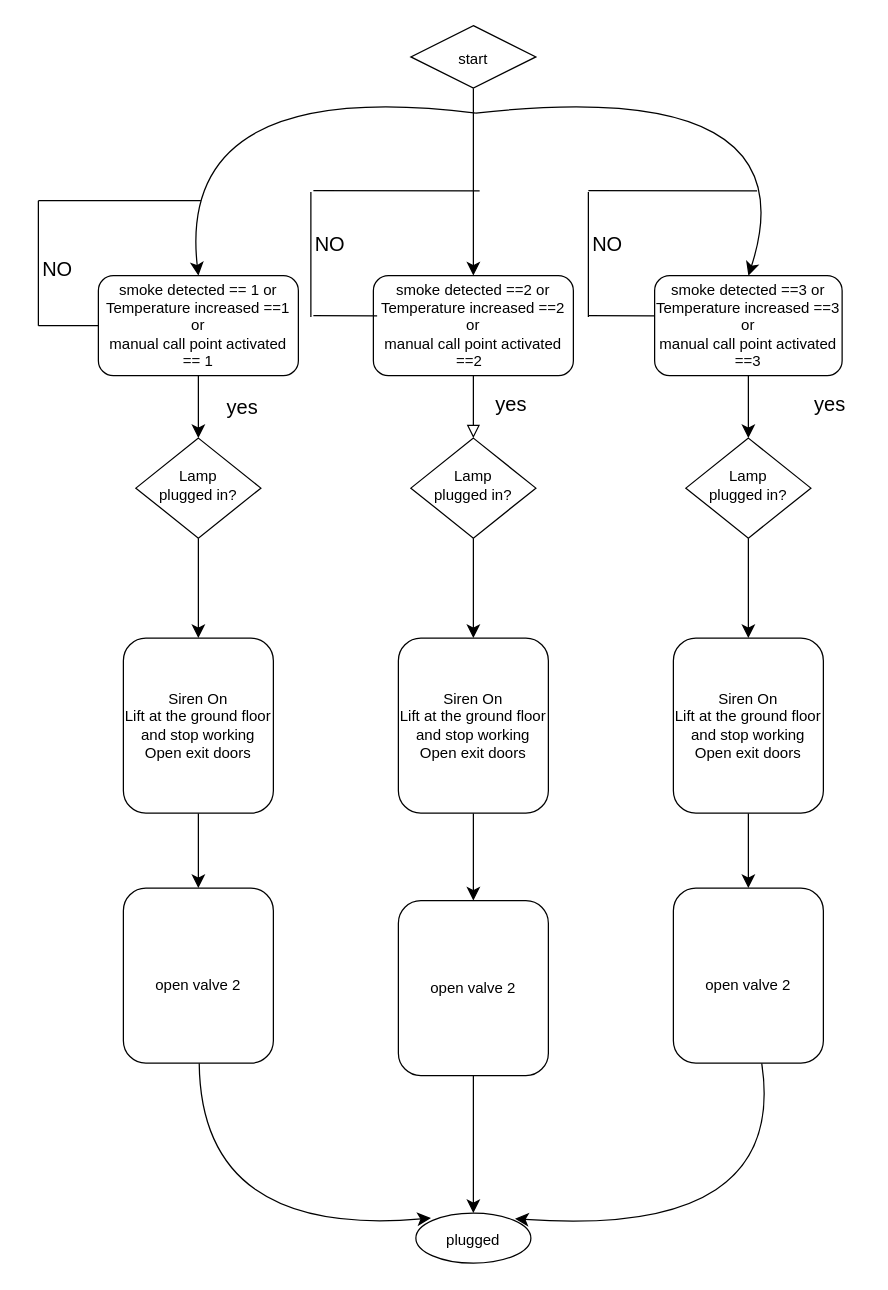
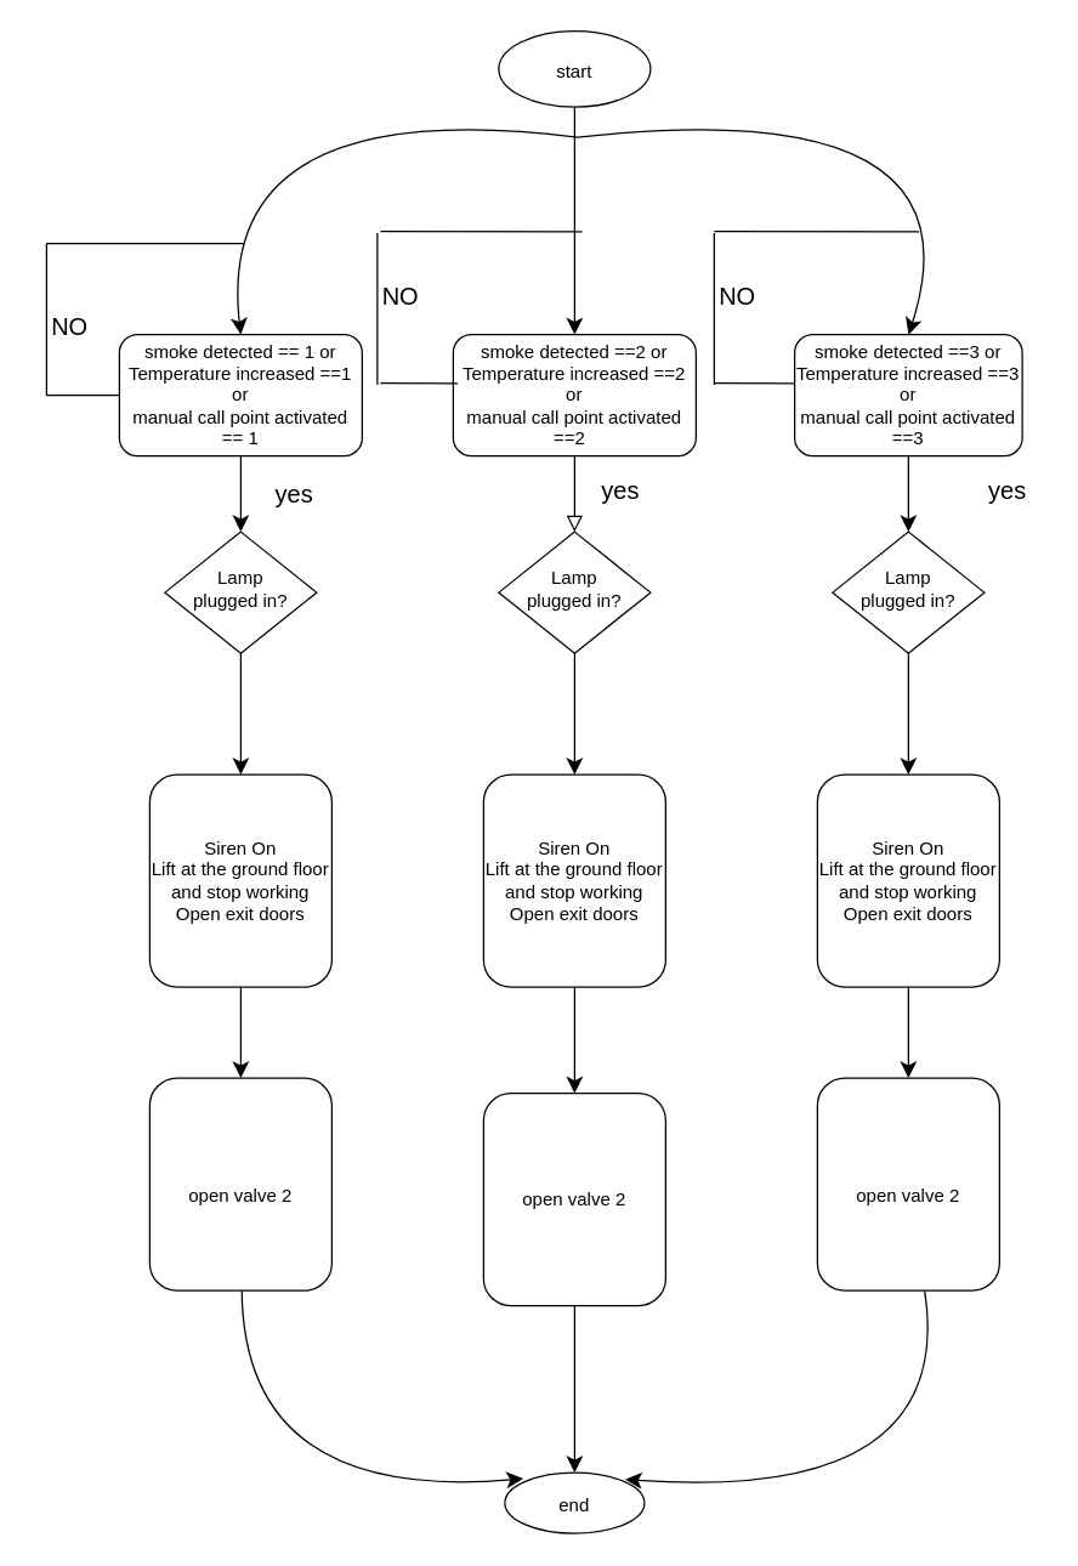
  <mxCell id="0" />
  <mxCell id="1" parent="0" />
  <mxCell id="2" value="" style="rounded=0;html=1;jettySize=auto;orthogonalLoop=1;fontSize=11;endArrow=block;endFill=0;endSize=8;strokeWidth=1;shadow=0;labelBackgroundColor=none;edgeStyle=orthogonalEdgeStyle;" parent="1" source="3" target="5" edge="1"><mxGeometry relative="1" as="geometry" /></mxCell>
  <mxCell id="3" value="smoke detected ==2 or&lt;br&gt;Temperature increased ==2 or&lt;br&gt;manual call point activated ==2&lt;span style=&quot;white-space: pre;&quot;&gt;&#09;&lt;/span&gt;" style="rounded=1;whiteSpace=wrap;html=1;fontSize=12;glass=0;strokeWidth=1;shadow=0;" parent="1" vertex="1"><mxGeometry x="298" y="220" width="160" height="80" as="geometry" /></mxCell>
  <mxCell id="4" style="edgeStyle=none;curved=1;rounded=0;orthogonalLoop=1;jettySize=auto;html=1;fontSize=12;startSize=8;endSize=8;" edge="1" parent="1" source="5" target="7"><mxGeometry relative="1" as="geometry" /></mxCell>
  <mxCell id="5" value="Lamp&lt;br&gt;plugged in?" style="rhombus;whiteSpace=wrap;html=1;shadow=0;fontFamily=Helvetica;fontSize=12;align=center;strokeWidth=1;spacing=6;spacingTop=-4;" parent="1" vertex="1"><mxGeometry x="328" y="350" width="100" height="80" as="geometry" /></mxCell>
  <mxCell id="6" style="edgeStyle=none;curved=1;rounded=0;orthogonalLoop=1;jettySize=auto;html=1;entryX=0.5;entryY=0;entryDx=0;entryDy=0;fontSize=12;startSize=8;endSize=8;" edge="1" parent="1" source="7" target="42"><mxGeometry relative="1" as="geometry" /></mxCell>
  <mxCell id="7" value="Siren On&lt;br&gt;Lift at the ground floor&lt;br&gt;and stop working&lt;br&gt;Open exit doors" style="rounded=1;whiteSpace=wrap;html=1;fontSize=12;glass=0;strokeWidth=1;shadow=0;" parent="1" vertex="1"><mxGeometry x="318" y="510" width="120" height="140" as="geometry" /></mxCell>
  <mxCell id="8" style="edgeStyle=none;curved=1;rounded=0;orthogonalLoop=1;jettySize=auto;html=1;entryX=0.5;entryY=0;entryDx=0;entryDy=0;fontSize=12;startSize=8;endSize=8;" edge="1" parent="1" source="9" target="3"><mxGeometry relative="1" as="geometry" /></mxCell>
- <mxCell id="9" value="&lt;font style=&quot;font-size: 12px;&quot;&gt;start&lt;/font&gt;" style="rhombus;whiteSpace=wrap;html=1;fontSize=16;" vertex="1" parent="1"><mxGeometry x="328" y="20" width="100" height="50" as="geometry" /></mxCell>
+ <mxCell id="9" value="&lt;font style=&quot;font-size: 12px;&quot;&gt;start&lt;/font&gt;" style="ellipse;whiteSpace=wrap;html=1;fontSize=16;" vertex="1" parent="1"><mxGeometry x="328" y="20" width="100" height="50" as="geometry" /></mxCell>
  <mxCell id="10" style="edgeStyle=none;curved=1;rounded=0;orthogonalLoop=1;jettySize=auto;html=1;entryX=0.5;entryY=0;entryDx=0;entryDy=0;fontSize=12;startSize=8;endSize=8;" edge="1" parent="1" source="11" target="15"><mxGeometry relative="1" as="geometry" /></mxCell>
  <mxCell id="11" value="Lamp&lt;br&gt;plugged in?" style="rhombus;whiteSpace=wrap;html=1;shadow=0;fontFamily=Helvetica;fontSize=12;align=center;strokeWidth=1;spacing=6;spacingTop=-4;" vertex="1" parent="1"><mxGeometry x="548" y="350" width="100" height="80" as="geometry" /></mxCell>
  <mxCell id="12" style="edgeStyle=none;curved=1;rounded=0;orthogonalLoop=1;jettySize=auto;html=1;fontSize=12;startSize=8;endSize=8;" edge="1" parent="1" source="13" target="17"><mxGeometry relative="1" as="geometry" /></mxCell>
  <mxCell id="13" value="Lamp&lt;br&gt;plugged in?" style="rhombus;whiteSpace=wrap;html=1;shadow=0;fontFamily=Helvetica;fontSize=12;align=center;strokeWidth=1;spacing=6;spacingTop=-4;" vertex="1" parent="1"><mxGeometry x="108" y="350" width="100" height="80" as="geometry" /></mxCell>
  <mxCell id="14" style="edgeStyle=none;curved=1;rounded=0;orthogonalLoop=1;jettySize=auto;html=1;entryX=0.5;entryY=0;entryDx=0;entryDy=0;fontSize=12;startSize=8;endSize=8;" edge="1" parent="1" source="15" target="40"><mxGeometry relative="1" as="geometry" /></mxCell>
  <mxCell id="15" value="Siren On&lt;br&gt;Lift at the ground floor&lt;br&gt;and stop working&lt;br&gt;Open exit doors&lt;br&gt;" style="rounded=1;whiteSpace=wrap;html=1;fontSize=12;glass=0;strokeWidth=1;shadow=0;" vertex="1" parent="1"><mxGeometry x="538" y="510" width="120" height="140" as="geometry" /></mxCell>
  <mxCell id="16" style="edgeStyle=none;curved=1;rounded=0;orthogonalLoop=1;jettySize=auto;html=1;entryX=0.5;entryY=0;entryDx=0;entryDy=0;fontSize=12;startSize=8;endSize=8;" edge="1" parent="1" source="17" target="38"><mxGeometry relative="1" as="geometry" /></mxCell>
  <mxCell id="17" value="Siren On&lt;br&gt;Lift at the ground floor&lt;br&gt;and stop working&lt;br&gt;Open exit doors&lt;br&gt;" style="rounded=1;whiteSpace=wrap;html=1;fontSize=12;glass=0;strokeWidth=1;shadow=0;" vertex="1" parent="1"><mxGeometry x="98" y="510" width="120" height="140" as="geometry" /></mxCell>
  <mxCell id="18" value="" style="edgeStyle=none;curved=1;rounded=0;orthogonalLoop=1;jettySize=auto;html=1;fontSize=12;startSize=8;endSize=8;" edge="1" parent="1" source="19" target="13"><mxGeometry relative="1" as="geometry" /></mxCell>
  <mxCell id="19" value="smoke detected == 1 or&lt;br&gt;Temperature increased ==1 or&lt;br&gt;manual call point activated == 1" style="rounded=1;whiteSpace=wrap;html=1;fontSize=12;glass=0;strokeWidth=1;shadow=0;" vertex="1" parent="1"><mxGeometry x="78" y="220" width="160" height="80" as="geometry" /></mxCell>
  <mxCell id="20" value="" style="edgeStyle=none;curved=1;rounded=0;orthogonalLoop=1;jettySize=auto;html=1;fontSize=12;startSize=8;endSize=8;" edge="1" parent="1" source="21" target="11"><mxGeometry relative="1" as="geometry" /></mxCell>
  <mxCell id="21" value="smoke detected ==3 or&lt;br&gt;Temperature increased ==3 or&lt;br&gt;manual call point activated ==3" style="rounded=1;whiteSpace=wrap;html=1;fontSize=12;glass=0;strokeWidth=1;shadow=0;" vertex="1" parent="1"><mxGeometry x="523" y="220" width="150" height="80" as="geometry" /></mxCell>
  <mxCell id="22" value="yes" style="text;html=1;align=center;verticalAlign=middle;resizable=0;points=[];autosize=1;strokeColor=none;fillColor=none;fontSize=16;" vertex="1" parent="1"><mxGeometry x="168" y="310" width="50" height="30" as="geometry" /></mxCell>
  <mxCell id="23" value="yes" style="text;html=1;align=center;verticalAlign=middle;resizable=0;points=[];autosize=1;strokeColor=none;fillColor=none;fontSize=16;" vertex="1" parent="1"><mxGeometry x="383" y="308" width="50" height="30" as="geometry" /></mxCell>
  <mxCell id="24" value="yes" style="text;html=1;align=center;verticalAlign=middle;resizable=0;points=[];autosize=1;strokeColor=none;fillColor=none;fontSize=16;" vertex="1" parent="1"><mxGeometry x="638" y="308" width="50" height="30" as="geometry" /></mxCell>
  <mxCell id="25" value="" style="endArrow=none;html=1;rounded=0;fontSize=12;startSize=8;endSize=8;curved=1;exitX=0;exitY=0.5;exitDx=0;exitDy=0;" edge="1" parent="1" source="19"><mxGeometry width="50" height="50" relative="1" as="geometry"><mxPoint x="470" y="350" as="sourcePoint" /><mxPoint x="30" y="260" as="targetPoint" /></mxGeometry></mxCell>
  <mxCell id="26" value="" style="endArrow=none;html=1;rounded=0;fontSize=12;startSize=8;endSize=8;curved=1;" edge="1" parent="1"><mxGeometry width="50" height="50" relative="1" as="geometry"><mxPoint x="30" y="260" as="sourcePoint" /><mxPoint x="30" y="160" as="targetPoint" /></mxGeometry></mxCell>
  <mxCell id="27" value="" style="endArrow=none;html=1;rounded=0;fontSize=12;startSize=8;endSize=8;curved=1;" edge="1" parent="1"><mxGeometry width="50" height="50" relative="1" as="geometry"><mxPoint x="30" y="160" as="sourcePoint" /><mxPoint x="160" y="160" as="targetPoint" /></mxGeometry></mxCell>
  <mxCell id="28" value="NO" style="text;html=1;align=center;verticalAlign=middle;resizable=0;points=[];autosize=1;strokeColor=none;fillColor=none;fontSize=16;" vertex="1" parent="1"><mxGeometry x="20" y="200" width="50" height="30" as="geometry" /></mxCell>
  <mxCell id="29" value="" style="endArrow=none;html=1;rounded=0;fontSize=12;startSize=8;endSize=8;curved=1;exitX=0;exitY=0.5;exitDx=0;exitDy=0;" edge="1" parent="1"><mxGeometry width="50" height="50" relative="1" as="geometry"><mxPoint x="301" y="252.29" as="sourcePoint" /><mxPoint x="250" y="252" as="targetPoint" /></mxGeometry></mxCell>
  <mxCell id="30" value="" style="endArrow=none;html=1;rounded=0;fontSize=12;startSize=8;endSize=8;curved=1;" edge="1" parent="1"><mxGeometry width="50" height="50" relative="1" as="geometry"><mxPoint x="248" y="253" as="sourcePoint" /><mxPoint x="248" y="153" as="targetPoint" /></mxGeometry></mxCell>
  <mxCell id="31" value="" style="endArrow=none;html=1;rounded=0;fontSize=12;startSize=8;endSize=8;curved=1;" edge="1" parent="1"><mxGeometry width="50" height="50" relative="1" as="geometry"><mxPoint x="250" y="152" as="sourcePoint" /><mxPoint x="383" y="152.29" as="targetPoint" /></mxGeometry></mxCell>
  <mxCell id="32" value="NO" style="text;html=1;align=center;verticalAlign=middle;resizable=0;points=[];autosize=1;strokeColor=none;fillColor=none;fontSize=16;" vertex="1" parent="1"><mxGeometry x="238" y="180.29" width="50" height="30" as="geometry" /></mxCell>
  <mxCell id="33" value="" style="endArrow=none;html=1;rounded=0;fontSize=12;startSize=8;endSize=8;curved=1;exitX=0;exitY=0.5;exitDx=0;exitDy=0;" edge="1" parent="1"><mxGeometry width="50" height="50" relative="1" as="geometry"><mxPoint x="523" y="252.29" as="sourcePoint" /><mxPoint x="470" y="252" as="targetPoint" /></mxGeometry></mxCell>
  <mxCell id="34" value="" style="endArrow=none;html=1;rounded=0;fontSize=12;startSize=8;endSize=8;curved=1;" edge="1" parent="1"><mxGeometry width="50" height="50" relative="1" as="geometry"><mxPoint x="470" y="253" as="sourcePoint" /><mxPoint x="470" y="153" as="targetPoint" /></mxGeometry></mxCell>
  <mxCell id="35" value="" style="endArrow=none;html=1;rounded=0;fontSize=12;startSize=8;endSize=8;curved=1;" edge="1" parent="1"><mxGeometry width="50" height="50" relative="1" as="geometry"><mxPoint x="470" y="152" as="sourcePoint" /><mxPoint x="605" y="152.29" as="targetPoint" /></mxGeometry></mxCell>
  <mxCell id="36" value="NO" style="text;html=1;align=center;verticalAlign=middle;resizable=0;points=[];autosize=1;strokeColor=none;fillColor=none;fontSize=16;" vertex="1" parent="1"><mxGeometry x="460" y="180.29" width="50" height="30" as="geometry" /></mxCell>
  <mxCell id="37" style="edgeStyle=none;curved=1;rounded=0;orthogonalLoop=1;jettySize=auto;html=1;entryX=0.131;entryY=0.099;entryDx=0;entryDy=0;entryPerimeter=0;fontSize=12;startSize=8;endSize=8;" edge="1" parent="1" source="38" target="45"><mxGeometry relative="1" as="geometry"><Array as="points"><mxPoint x="160" y="990" /></Array></mxGeometry></mxCell>
  <mxCell id="38" value="&lt;br&gt;open valve 2" style="rounded=1;whiteSpace=wrap;html=1;fontSize=12;glass=0;strokeWidth=1;shadow=0;" vertex="1" parent="1"><mxGeometry x="98" y="710" width="120" height="140" as="geometry" /></mxCell>
  <mxCell id="39" style="edgeStyle=none;curved=1;rounded=0;orthogonalLoop=1;jettySize=auto;html=1;fontSize=12;startSize=8;endSize=8;entryX=0.862;entryY=0.111;entryDx=0;entryDy=0;entryPerimeter=0;" edge="1" parent="1" source="40" target="45"><mxGeometry relative="1" as="geometry"><mxPoint x="390" y="960" as="targetPoint" /><Array as="points"><mxPoint x="630" y="990" /></Array></mxGeometry></mxCell>
  <mxCell id="40" value="&lt;br&gt;open valve 2" style="rounded=1;whiteSpace=wrap;html=1;fontSize=12;glass=0;strokeWidth=1;shadow=0;" vertex="1" parent="1"><mxGeometry x="538" y="710" width="120" height="140" as="geometry" /></mxCell>
  <mxCell id="41" style="edgeStyle=none;curved=1;rounded=0;orthogonalLoop=1;jettySize=auto;html=1;fontSize=12;startSize=8;endSize=8;" edge="1" parent="1" source="42" target="45"><mxGeometry relative="1" as="geometry" /></mxCell>
  <mxCell id="42" value="open valve 2" style="rounded=1;whiteSpace=wrap;html=1;fontSize=12;glass=0;strokeWidth=1;shadow=0;" vertex="1" parent="1"><mxGeometry x="318" y="720" width="120" height="140" as="geometry" /></mxCell>
  <mxCell id="43" value="" style="endArrow=classic;html=1;rounded=0;fontSize=12;startSize=8;endSize=8;curved=1;entryX=0.5;entryY=0;entryDx=0;entryDy=0;" edge="1" parent="1" target="19"><mxGeometry width="50" height="50" relative="1" as="geometry"><mxPoint x="380" y="90" as="sourcePoint" /><mxPoint x="410" y="120" as="targetPoint" /><Array as="points"><mxPoint x="140" y="60" /></Array></mxGeometry></mxCell>
  <mxCell id="44" value="" style="endArrow=classic;html=1;rounded=0;fontSize=12;startSize=8;endSize=8;curved=1;entryX=0.5;entryY=0;entryDx=0;entryDy=0;" edge="1" parent="1" target="21"><mxGeometry width="50" height="50" relative="1" as="geometry"><mxPoint x="380" y="90" as="sourcePoint" /><mxPoint x="410" y="120" as="targetPoint" /><Array as="points"><mxPoint x="650" y="60" /></Array></mxGeometry></mxCell>
- <mxCell id="45" value="&lt;font style=&quot;font-size: 12px;&quot;&gt;plugged&lt;/font&gt;" style="ellipse;whiteSpace=wrap;html=1;fontSize=16;" vertex="1" parent="1"><mxGeometry x="332" y="970" width="92" height="40" as="geometry" /></mxCell>
+ <mxCell id="45" value="&lt;font style=&quot;font-size: 12px;&quot;&gt;end&lt;/font&gt;" style="ellipse;whiteSpace=wrap;html=1;fontSize=16;" vertex="1" parent="1"><mxGeometry x="332" y="970" width="92" height="40" as="geometry" /></mxCell>
